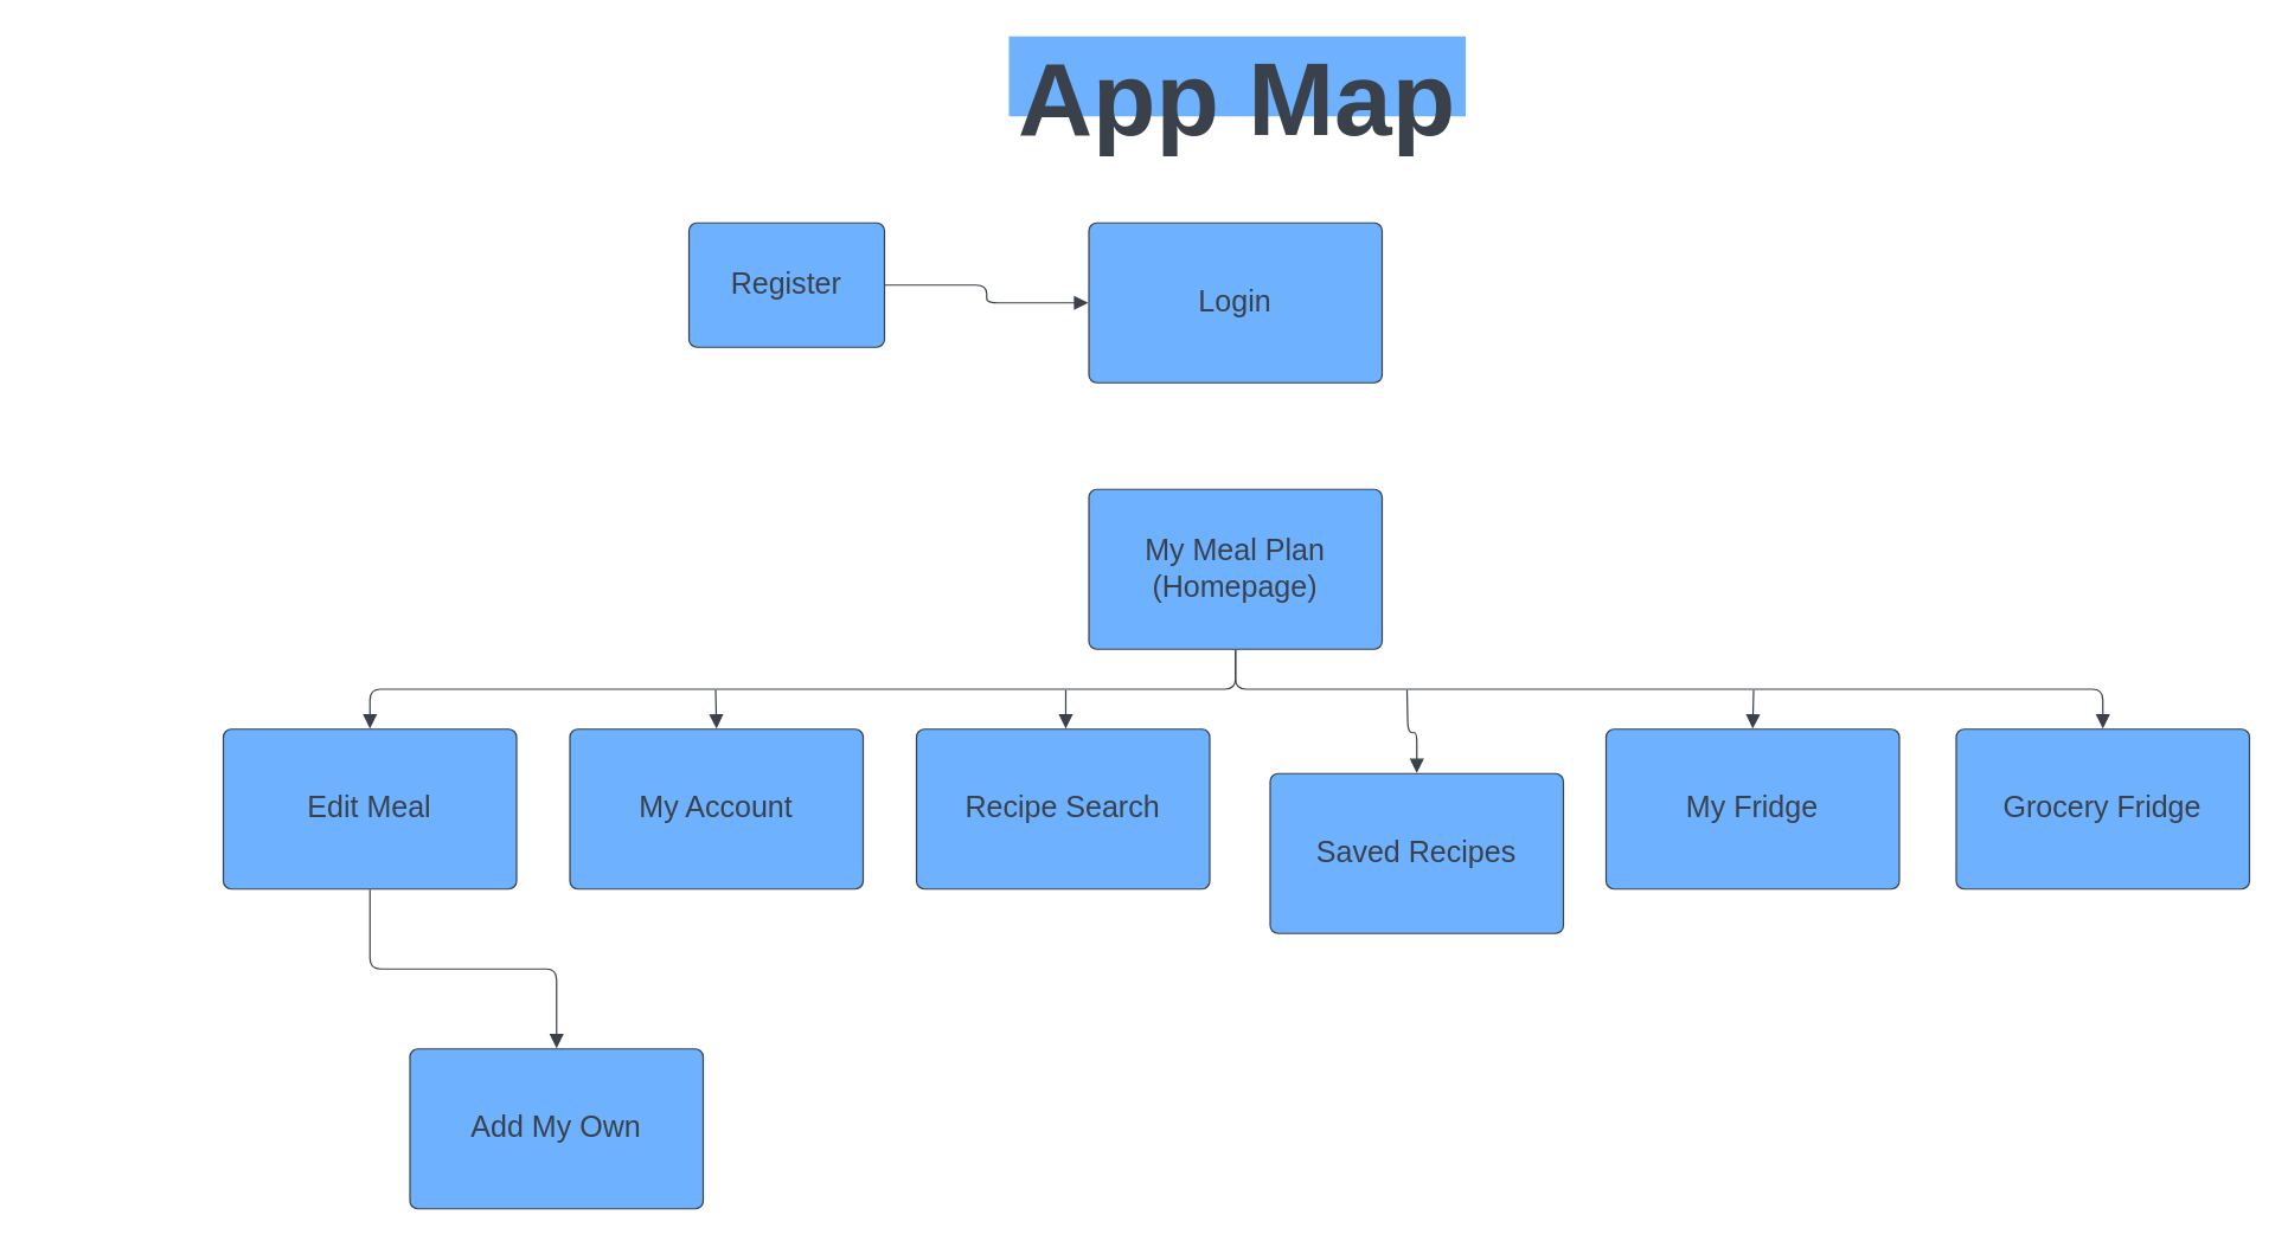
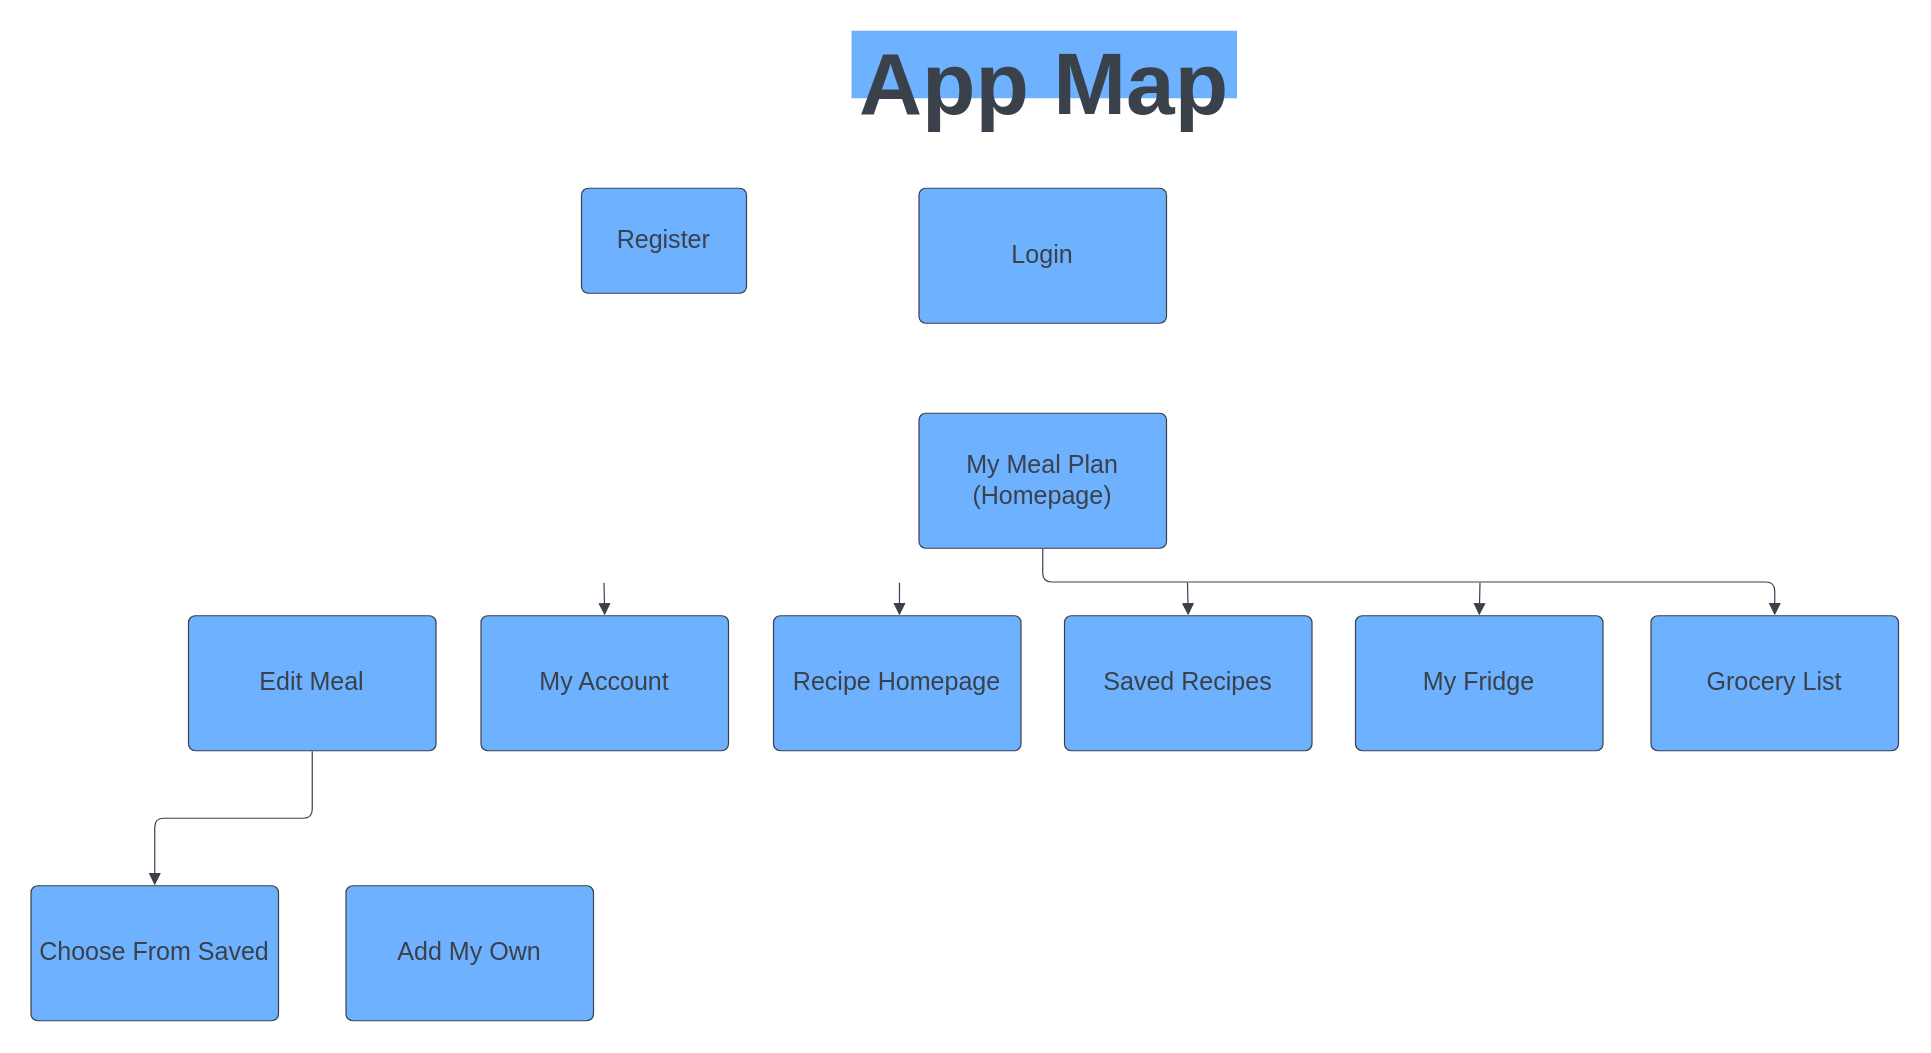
  <mxCell id="0" />
  <mxCell id="1" parent="0" />
  <mxCell id="2" value="App Map" style="html=1;overflow=block;blockSpacing=1;whiteSpace=wrap;fontSize=58.3;fontColor=#3a414a;fontStyle=1;spacing=0;fillColor=#6db1ff;strokeWidth=1.5;strokeColor=none;lucidId=AG.yvD~UPX.G;" vertex="1" parent="1"><mxGeometry x="567" y="20" width="257" height="45" as="geometry" /></mxCell>
  <mxCell id="3" value="Register" style="html=1;overflow=block;blockSpacing=1;whiteSpace=wrap;fontSize=16.7;fontColor=#3a414a;spacing=3.8;strokeColor=#3a414a;strokeOpacity=100;fillOpacity=100;rounded=1;absoluteArcSize=1;arcSize=9;fillColor=#6db1ff;strokeWidth=0.8;lucidId=vz.y1DvTpkcS;" vertex="1" parent="1"><mxGeometry x="387" y="125" width="110" height="70" as="geometry" /></mxCell>
  <mxCell id="4" value="My Meal Plan (Homepage)" style="html=1;overflow=block;blockSpacing=1;whiteSpace=wrap;fontSize=16.7;fontColor=#3a414a;spacing=3.8;strokeColor=#3a414a;strokeOpacity=100;fillOpacity=100;rounded=1;absoluteArcSize=1;arcSize=9;fillColor=#6db1ff;strokeWidth=0.8;lucidId=uD.ydg5oISM8;" vertex="1" parent="1"><mxGeometry x="612" y="275" width="165" height="90" as="geometry" /></mxCell>
  <mxCell id="5" value="Edit Meal" style="html=1;overflow=block;blockSpacing=1;whiteSpace=wrap;fontSize=16.7;fontColor=#3a414a;spacing=3.8;strokeColor=#3a414a;strokeOpacity=100;fillOpacity=100;rounded=1;absoluteArcSize=1;arcSize=9;fillColor=#6db1ff;strokeWidth=0.8;lucidId=hF.ybsbpy~SO;" vertex="1" parent="1"><mxGeometry x="125" y="410" width="165" height="90" as="geometry" /></mxCell>
- <mxCell id="6" value="" style="html=1;jettySize=18;whiteSpace=wrap;fontSize=13;strokeColor=#3a414a;strokeOpacity=100;strokeWidth=0.8;rounded=1;arcSize=12;edgeStyle=orthogonalEdgeStyle;startArrow=none;endArrow=block;endFill=1;exitX=0.5;exitY=1.004;exitPerimeter=0;entryX=0.5;entryY=-0.004;entryPerimeter=0;lucidId=oF.yP5Bwtzsj;" edge="1" parent="1" source="4" target="5"><mxGeometry width="100" height="100" relative="1" as="geometry"><Array as="points" /></mxGeometry></mxCell>
+ <mxCell id="7" value="Choose From Saved" style="html=1;overflow=block;blockSpacing=1;whiteSpace=wrap;fontSize=16.7;fontColor=#3a414a;spacing=3.8;strokeColor=#3a414a;strokeOpacity=100;fillOpacity=100;rounded=1;absoluteArcSize=1;arcSize=9;fillColor=#6db1ff;strokeWidth=0.8;lucidId=fM.yvMY-tuTI;" vertex="1" parent="1"><mxGeometry x="20" y="590" width="165" height="90" as="geometry" /></mxCell>
  <mxCell id="8" value="Add My Own" style="html=1;overflow=block;blockSpacing=1;whiteSpace=wrap;fontSize=16.7;fontColor=#3a414a;spacing=3.8;strokeColor=#3a414a;strokeOpacity=100;fillOpacity=100;rounded=1;absoluteArcSize=1;arcSize=9;fillColor=#6db1ff;strokeWidth=0.8;lucidId=mM.yX-7evmpL;" vertex="1" parent="1"><mxGeometry x="230" y="590" width="165" height="90" as="geometry" /></mxCell>
- <mxCell id="10" value="" style="html=1;jettySize=18;whiteSpace=wrap;fontSize=13;strokeColor=#3a414a;strokeOpacity=100;strokeWidth=0.8;rounded=1;arcSize=12;edgeStyle=orthogonalEdgeStyle;startArrow=none;endArrow=block;endFill=1;exitX=0.5;exitY=1.004;exitPerimeter=0;entryX=0.5;entryY=-0.004;entryPerimeter=0;lucidId=JQ.yAXoub2bA;" edge="1" parent="1" source="5" target="8"><mxGeometry width="100" height="100" relative="1" as="geometry"><Array as="points" /></mxGeometry></mxCell>
+ <mxCell id="9" value="" style="html=1;jettySize=18;whiteSpace=wrap;fontSize=13;strokeColor=#3a414a;strokeOpacity=100;strokeWidth=0.8;rounded=1;arcSize=12;edgeStyle=orthogonalEdgeStyle;startArrow=none;endArrow=block;endFill=1;exitX=0.5;exitY=1.004;exitPerimeter=0;entryX=0.5;entryY=-0.004;entryPerimeter=0;lucidId=_P.yurAGfV3H;" edge="1" parent="1" source="5" target="7"><mxGeometry width="100" height="100" relative="1" as="geometry"><Array as="points" /></mxGeometry></mxCell>
  <mxCell id="11" value="My Account" style="html=1;overflow=block;blockSpacing=1;whiteSpace=wrap;fontSize=16.7;fontColor=#3a414a;spacing=3.8;strokeColor=#3a414a;strokeOpacity=100;fillOpacity=100;rounded=1;absoluteArcSize=1;arcSize=9;fillColor=#6db1ff;strokeWidth=0.8;lucidId=A1.ygFDTbXAS;" vertex="1" parent="1"><mxGeometry x="320" y="410" width="165" height="90" as="geometry" /></mxCell>
  <mxCell id="12" value="" style="html=1;jettySize=18;whiteSpace=wrap;fontSize=13;strokeColor=#3a414a;strokeOpacity=100;strokeWidth=0.8;rounded=1;arcSize=12;edgeStyle=orthogonalEdgeStyle;startArrow=none;endArrow=block;endFill=1;entryX=0.5;entryY=-0.004;entryPerimeter=0;lucidId=l4.yf20e-uGm;" edge="1" parent="1" target="11"><mxGeometry width="100" height="100" relative="1" as="geometry"><Array as="points" /><mxPoint x="402" y="388" as="sourcePoint" /></mxGeometry></mxCell>
  <mxCell id="13" value="" style="html=1;jettySize=18;whiteSpace=wrap;fontSize=13;strokeColor=#3a414a;strokeOpacity=100;strokeWidth=0.8;rounded=1;arcSize=12;edgeStyle=orthogonalEdgeStyle;startArrow=none;endArrow=block;endFill=1;exitX=0.5;exitY=1.004;exitPerimeter=0;entryX=0.5;entryY=-0.004;entryPerimeter=0;lucidId=P4.yDfggjBlA;" edge="1" parent="1" source="4" target="18"><mxGeometry width="100" height="100" relative="1" as="geometry"><Array as="points" /></mxGeometry></mxCell>
- <mxCell id="14" value="Recipe Search" style="html=1;overflow=block;blockSpacing=1;whiteSpace=wrap;fontSize=16.7;fontColor=#3a414a;spacing=3.8;strokeColor=#3a414a;strokeOpacity=100;fillOpacity=100;rounded=1;absoluteArcSize=1;arcSize=9;fillColor=#6db1ff;strokeWidth=0.8;lucidId=T4.yfdyfAw6g;" vertex="1" parent="1"><mxGeometry x="515" y="410" width="165" height="90" as="geometry" /></mxCell>
- <mxCell id="15" value="Saved Recipes" style="html=1;overflow=block;blockSpacing=1;whiteSpace=wrap;fontSize=16.7;fontColor=#3a414a;spacing=3.8;strokeColor=#3a414a;strokeOpacity=100;fillOpacity=100;rounded=1;absoluteArcSize=1;arcSize=9;fillColor=#6db1ff;strokeWidth=0.8;lucidId=14.yqBdIObtq;" vertex="1" parent="1"><mxGeometry x="714" y="435" width="165" height="90" as="geometry" /></mxCell>
+ <mxCell id="14" value="Recipe Homepage" style="html=1;overflow=block;blockSpacing=1;whiteSpace=wrap;fontSize=16.7;fontColor=#3a414a;spacing=3.8;strokeColor=#3a414a;strokeOpacity=100;fillOpacity=100;rounded=1;absoluteArcSize=1;arcSize=9;fillColor=#6db1ff;strokeWidth=0.8;lucidId=T4.yfdyfAw6g;" vertex="1" parent="1"><mxGeometry x="515" y="410" width="165" height="90" as="geometry" /></mxCell>
+ <mxCell id="15" value="Saved Recipes" style="html=1;overflow=block;blockSpacing=1;whiteSpace=wrap;fontSize=16.7;fontColor=#3a414a;spacing=3.8;strokeColor=#3a414a;strokeOpacity=100;fillOpacity=100;rounded=1;absoluteArcSize=1;arcSize=9;fillColor=#6db1ff;strokeWidth=0.8;lucidId=14.yqBdIObtq;" vertex="1" parent="1"><mxGeometry x="709" y="410" width="165" height="90" as="geometry" /></mxCell>
  <mxCell id="16" value="" style="html=1;jettySize=18;whiteSpace=wrap;fontSize=13;strokeColor=#3a414a;strokeOpacity=100;strokeWidth=0.8;rounded=1;arcSize=12;edgeStyle=orthogonalEdgeStyle;startArrow=none;endArrow=block;endFill=1;entryX=0.509;entryY=-0.004;entryPerimeter=0;lucidId=5-.yk_m46F-s;" edge="1" parent="1" target="14"><mxGeometry width="100" height="100" relative="1" as="geometry"><Array as="points" /><mxPoint x="599" y="388" as="sourcePoint" /></mxGeometry></mxCell>
  <mxCell id="17" value="My Fridge" style="html=1;overflow=block;blockSpacing=1;whiteSpace=wrap;fontSize=16.7;fontColor=#3a414a;spacing=3.8;strokeColor=#3a414a;strokeOpacity=100;fillOpacity=100;rounded=1;absoluteArcSize=1;arcSize=9;fillColor=#6db1ff;strokeWidth=0.8;lucidId=B_.ydslctm2q;" vertex="1" parent="1"><mxGeometry x="903" y="410" width="165" height="90" as="geometry" /></mxCell>
- <mxCell id="18" value="Grocery Fridge" style="html=1;overflow=block;blockSpacing=1;whiteSpace=wrap;fontSize=16.7;fontColor=#3a414a;spacing=3.8;strokeColor=#3a414a;strokeOpacity=100;fillOpacity=100;rounded=1;absoluteArcSize=1;arcSize=9;fillColor=#6db1ff;strokeWidth=0.8;lucidId=I_.yVRmIwkYL;" vertex="1" parent="1"><mxGeometry x="1100" y="410" width="165" height="90" as="geometry" /></mxCell>
+ <mxCell id="18" value="Grocery List" style="html=1;overflow=block;blockSpacing=1;whiteSpace=wrap;fontSize=16.7;fontColor=#3a414a;spacing=3.8;strokeColor=#3a414a;strokeOpacity=100;fillOpacity=100;rounded=1;absoluteArcSize=1;arcSize=9;fillColor=#6db1ff;strokeWidth=0.8;lucidId=I_.yVRmIwkYL;" vertex="1" parent="1"><mxGeometry x="1100" y="410" width="165" height="90" as="geometry" /></mxCell>
  <mxCell id="19" value="" style="html=1;jettySize=18;whiteSpace=wrap;fontSize=13;strokeColor=#3a414a;strokeOpacity=100;strokeWidth=0.8;rounded=1;arcSize=12;edgeStyle=orthogonalEdgeStyle;startArrow=none;endArrow=block;endFill=1;entryX=0.5;entryY=-0.004;entryPerimeter=0;lucidId=w~.yXdzN4ZxD;" edge="1" parent="1" target="17"><mxGeometry width="100" height="100" relative="1" as="geometry"><Array as="points" /><mxPoint x="986" y="388" as="sourcePoint" /></mxGeometry></mxCell>
  <mxCell id="20" value="Login" style="html=1;overflow=block;blockSpacing=1;whiteSpace=wrap;fontSize=16.7;fontColor=#3a414a;spacing=3.8;strokeColor=#3a414a;strokeOpacity=100;fillOpacity=100;rounded=1;absoluteArcSize=1;arcSize=9;fillColor=#6db1ff;strokeWidth=0.8;lucidId=Gd~yALrK~1pC;" vertex="1" parent="1"><mxGeometry x="612" y="125" width="165" height="90" as="geometry" /></mxCell>
  <mxCell id="21" value="" style="html=1;jettySize=18;whiteSpace=wrap;fontSize=13;strokeColor=#3a414a;strokeOpacity=100;strokeWidth=0.8;rounded=1;arcSize=12;edgeStyle=orthogonalEdgeStyle;startArrow=none;endArrow=block;endFill=1;entryX=0.5;entryY=-0.004;entryPerimeter=0;lucidId=Kh~ysw~TjTws;" edge="1" parent="1" target="15"><mxGeometry width="100" height="100" relative="1" as="geometry"><Array as="points" /><mxPoint x="791" y="388" as="sourcePoint" /></mxGeometry></mxCell>
- <mxCell id="22" value="" style="html=1;jettySize=18;whiteSpace=wrap;fontSize=13;strokeColor=#3a414a;strokeOpacity=100;strokeWidth=0.8;rounded=1;arcSize=12;edgeStyle=orthogonalEdgeStyle;startArrow=none;endArrow=block;endFill=1;exitX=1.002;exitY=0.5;exitPerimeter=0;entryX=-0.002;entryY=0.5;entryPerimeter=0;lucidId=ei~y4QSGVabK;" edge="1" parent="1" source="3" target="20"><mxGeometry width="100" height="100" relative="1" as="geometry"><Array as="points" /></mxGeometry></mxCell>
